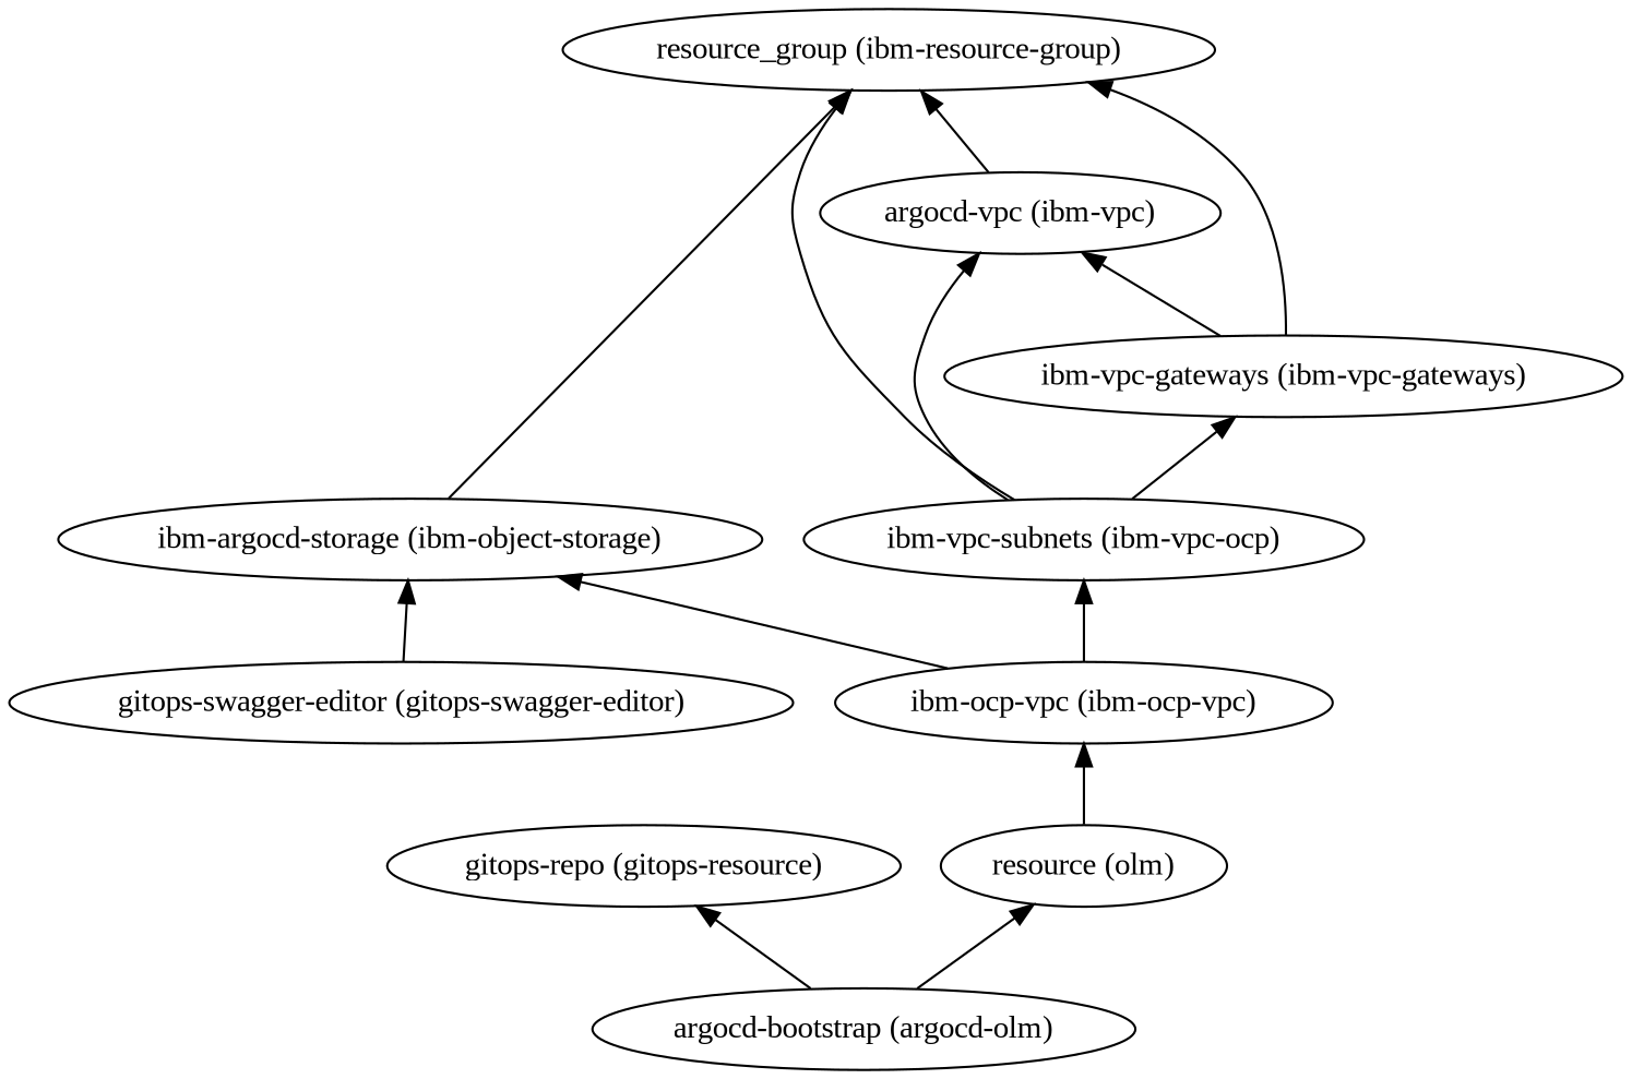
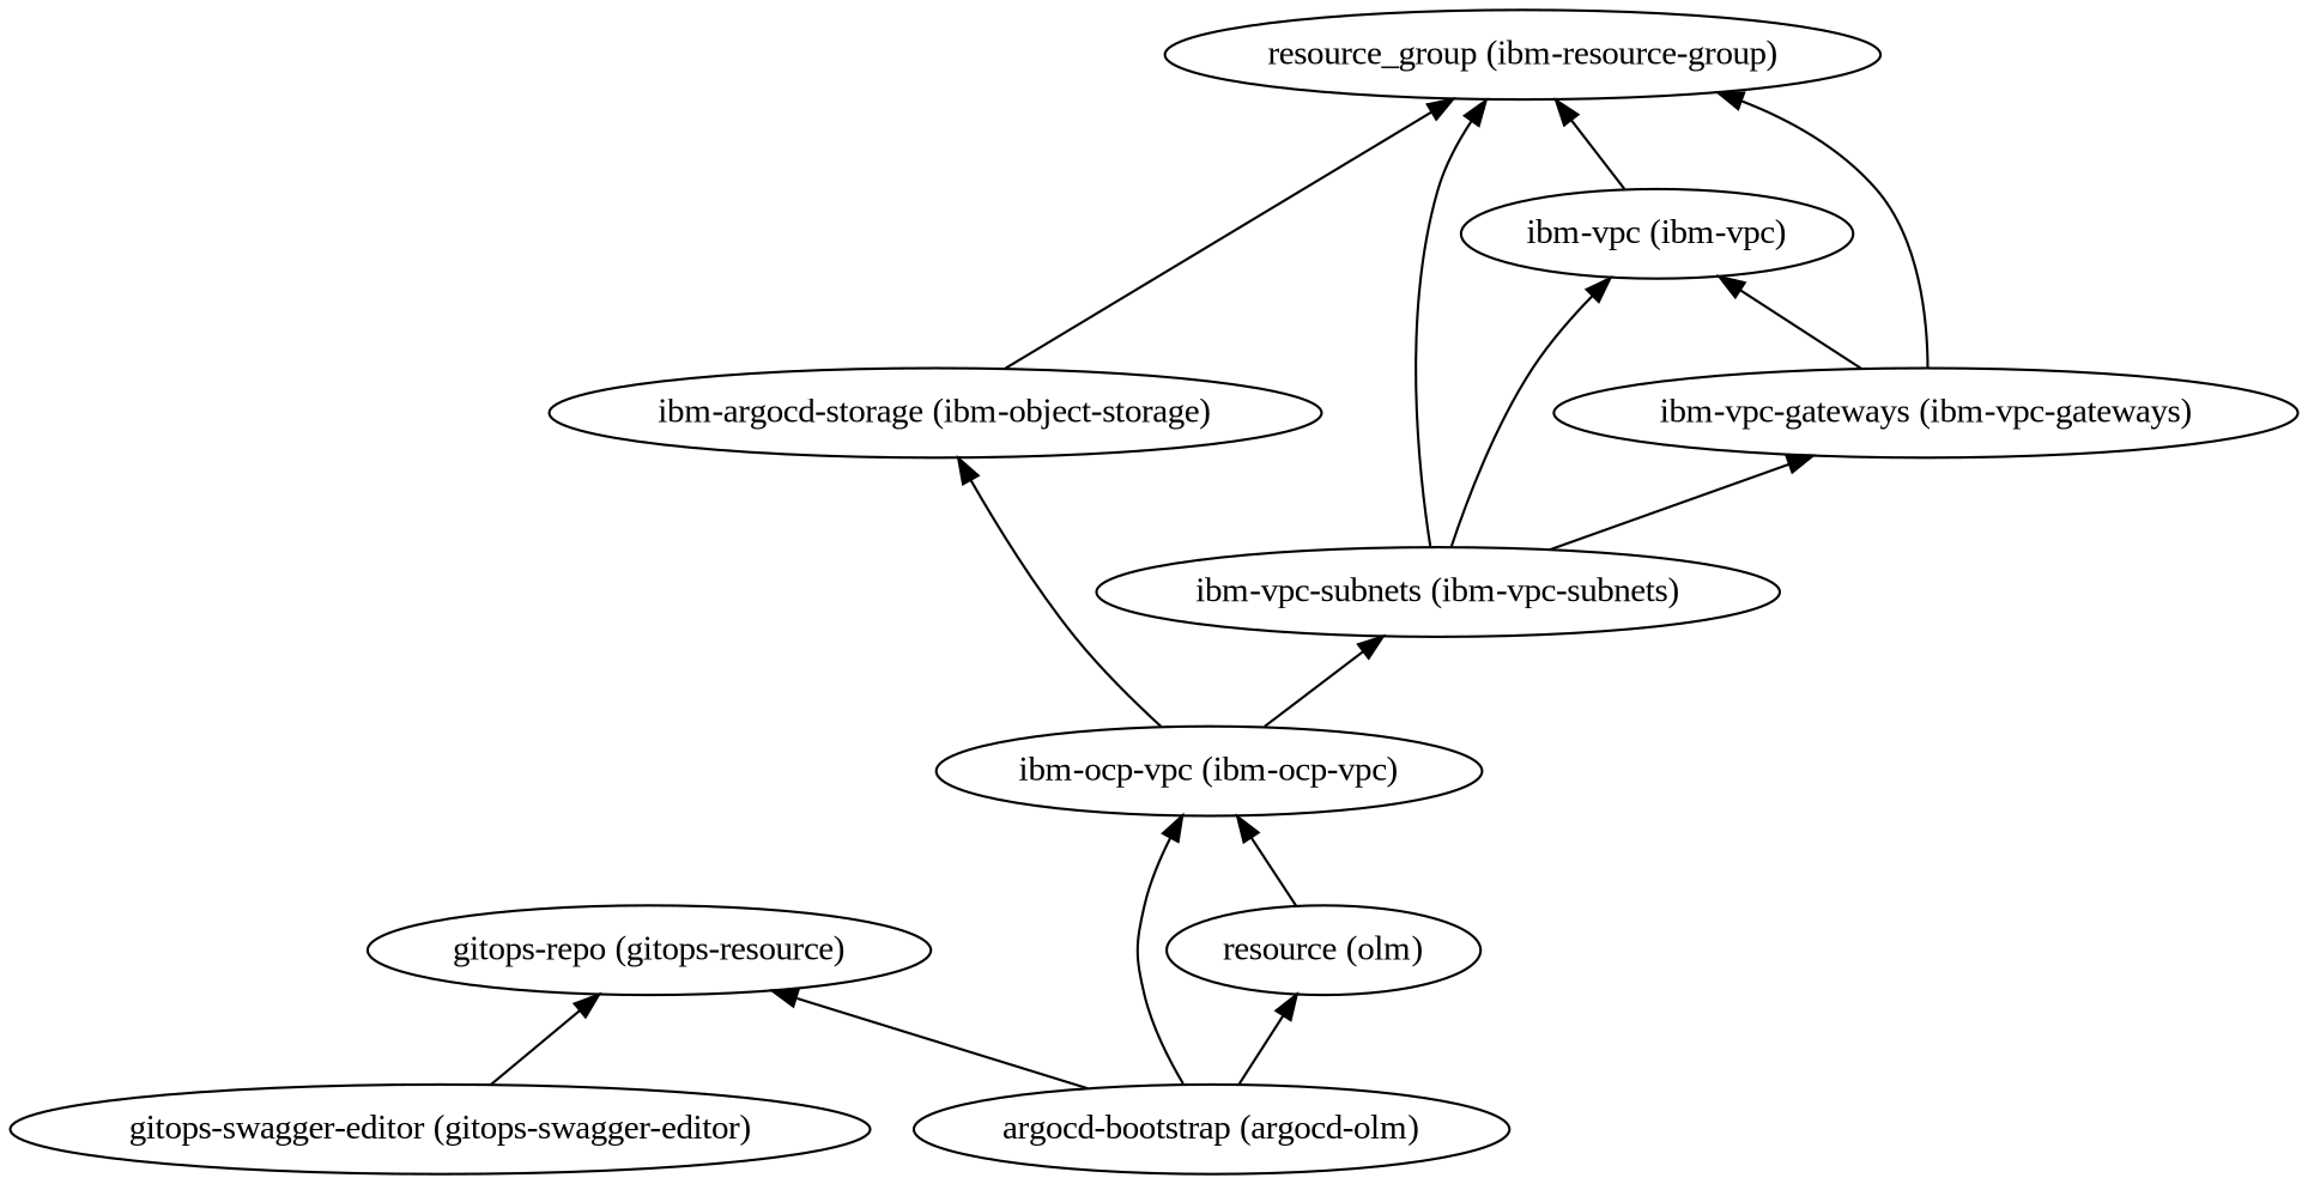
  digraph {
    fontname="Liberation Serif"
    rankdir=BT
    node [fontname="Liberation Serif"]
    edge [fontname="Liberation Serif"]
    n1 [label="gitops-repo (gitops-resource)"]
    n2 [label="argocd-bootstrap (argocd-olm)"]
    "ibm-ocp-vpc (ibm-ocp-vpc)"
    n4 [label="resource (olm)"]
    n5 [label="ibm-argocd-storage (ibm-object-storage)"]
-   "ibm-vpc-subnets (ibm-vpc-subnets)" [label="ibm-vpc-subnets (ibm-vpc-ocp)"]
+   "ibm-vpc-subnets (ibm-vpc-subnets)"
    "resource_group (ibm-resource-group)"
-   "ibm-vpc (ibm-vpc)" [label="argocd-vpc (ibm-vpc)"]
+   "ibm-vpc (ibm-vpc)"
    "ibm-vpc-gateways (ibm-vpc-gateways)"
    "gitops-swagger-editor (gitops-swagger-editor)"
    n2 -> n1
+   n2 -> "ibm-ocp-vpc (ibm-ocp-vpc)"
    n2 -> n4
    "ibm-ocp-vpc (ibm-ocp-vpc)" -> n5
    "ibm-ocp-vpc (ibm-ocp-vpc)" -> "ibm-vpc-subnets (ibm-vpc-subnets)"
    n4 -> "ibm-ocp-vpc (ibm-ocp-vpc)"
    n5 -> "resource_group (ibm-resource-group)"
    "ibm-vpc-subnets (ibm-vpc-subnets)" -> "resource_group (ibm-resource-group)"
    "ibm-vpc-subnets (ibm-vpc-subnets)" -> "ibm-vpc (ibm-vpc)"
    "ibm-vpc-subnets (ibm-vpc-subnets)" -> "ibm-vpc-gateways (ibm-vpc-gateways)"
    "ibm-vpc (ibm-vpc)" -> "resource_group (ibm-resource-group)"
    "ibm-vpc-gateways (ibm-vpc-gateways)" -> "resource_group (ibm-resource-group)"
    "ibm-vpc-gateways (ibm-vpc-gateways)" -> "ibm-vpc (ibm-vpc)"
-   "gitops-swagger-editor (gitops-swagger-editor)" -> n5
+   "gitops-swagger-editor (gitops-swagger-editor)" -> n1
  }
